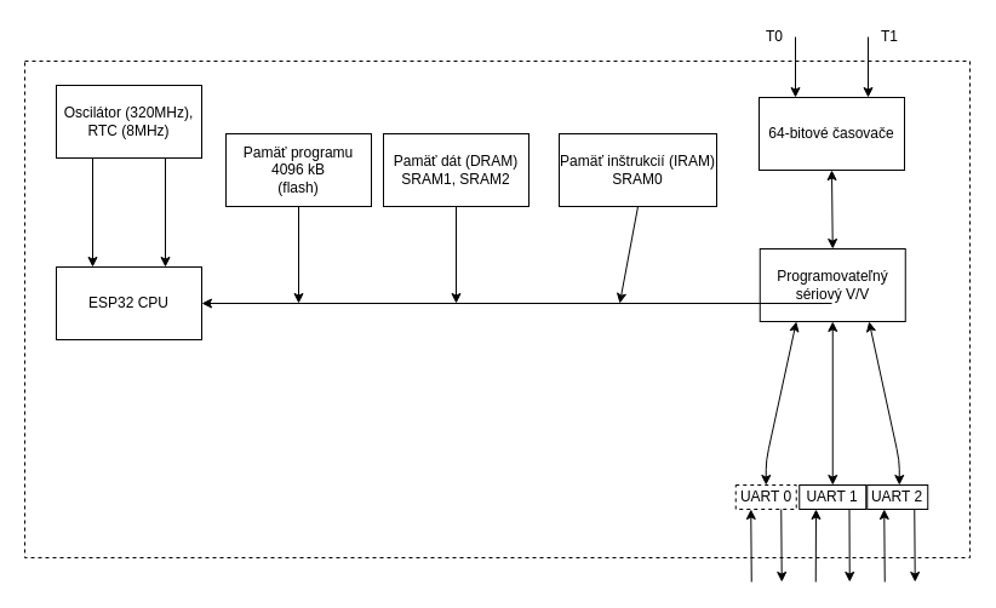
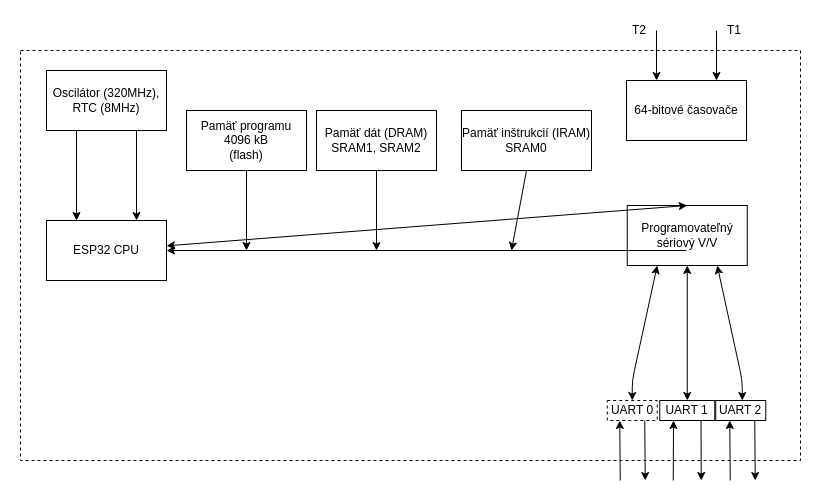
  <mxCell id="0" />
  <mxCell id="1" parent="0" />
  <mxCell id="2" value="" style="rounded=0;whiteSpace=wrap;html=1;dashed=1;" vertex="1" parent="1"><mxGeometry x="20" y="50" width="780" height="410" as="geometry" /></mxCell>
  <mxCell id="3" value="ESP32 CPU" style="rounded=0;whiteSpace=wrap;html=1;gradientColor=none;" vertex="1" parent="1"><mxGeometry x="46" y="220" width="120" height="60" as="geometry" /></mxCell>
  <mxCell id="4" value="Programovateľný sériový V/V" style="rounded=0;whiteSpace=wrap;html=1;gradientColor=none;" vertex="1" parent="1"><mxGeometry x="626.75" y="205" width="120" height="60" as="geometry" /></mxCell>
  <mxCell id="5" value="UART 0" style="rounded=0;whiteSpace=wrap;html=1;gradientColor=none;dashed=1;" vertex="1" parent="1"><mxGeometry x="606.75" y="400" width="50" height="20" as="geometry" /></mxCell>
  <mxCell id="6" value="UART 1" style="rounded=0;whiteSpace=wrap;html=1;gradientColor=none;" vertex="1" parent="1"><mxGeometry x="659.25" y="400" width="55" height="20" as="geometry" /></mxCell>
  <mxCell id="7" value="UART 2" style="rounded=0;whiteSpace=wrap;html=1;gradientColor=none;" vertex="1" parent="1"><mxGeometry x="715.25" y="400" width="50" height="20" as="geometry" /></mxCell>
  <mxCell id="8" value="" style="endArrow=classic;html=1;exitX=0.75;exitY=1;exitDx=0;exitDy=0;" edge="1" parent="1" source="5"><mxGeometry width="50" height="50" relative="1" as="geometry"><mxPoint x="366.75" y="260" as="sourcePoint" /><mxPoint x="644.75" y="480" as="targetPoint" /></mxGeometry></mxCell>
  <mxCell id="9" value="" style="endArrow=classic;html=1;exitX=0.75;exitY=1;exitDx=0;exitDy=0;" edge="1" parent="1" source="6"><mxGeometry width="50" height="50" relative="1" as="geometry"><mxPoint x="366.75" y="260" as="sourcePoint" /><mxPoint x="700.75" y="480" as="targetPoint" /></mxGeometry></mxCell>
  <mxCell id="10" value="" style="endArrow=classic;html=1;exitX=0.75;exitY=1;exitDx=0;exitDy=0;" edge="1" parent="1"><mxGeometry width="50" height="50" relative="1" as="geometry"><mxPoint x="754.25" y="420" as="sourcePoint" /><mxPoint x="754.75" y="480" as="targetPoint" /></mxGeometry></mxCell>
  <mxCell id="11" value="" style="endArrow=classic;startArrow=classic;html=1;exitX=0.5;exitY=0;exitDx=0;exitDy=0;entryX=0.25;entryY=1;entryDx=0;entryDy=0;" edge="1" parent="1" source="5" target="4"><mxGeometry width="50" height="50" relative="1" as="geometry"><mxPoint x="576.75" y="360" as="sourcePoint" /><mxPoint x="626.75" y="310" as="targetPoint" /><Array as="points"><mxPoint x="631.75" y="380" /></Array></mxGeometry></mxCell>
  <mxCell id="12" value="" style="endArrow=classic;startArrow=classic;html=1;exitX=0.5;exitY=0;exitDx=0;exitDy=0;entryX=0.5;entryY=1;entryDx=0;entryDy=0;" edge="1" parent="1" source="6" target="4"><mxGeometry width="50" height="50" relative="1" as="geometry"><mxPoint x="576.75" y="360" as="sourcePoint" /><mxPoint x="626.75" y="310" as="targetPoint" /></mxGeometry></mxCell>
  <mxCell id="13" value="" style="endArrow=classic;startArrow=classic;html=1;exitX=0.5;exitY=0;exitDx=0;exitDy=0;entryX=0.75;entryY=1;entryDx=0;entryDy=0;" edge="1" parent="1" target="4"><mxGeometry width="50" height="50" relative="1" as="geometry"><mxPoint x="741.75" y="400" as="sourcePoint" /><mxPoint x="626.75" y="310" as="targetPoint" /><Array as="points"><mxPoint x="741.75" y="380" /></Array></mxGeometry></mxCell>
  <mxCell id="14" value="" style="endArrow=classic;html=1;entryX=0.25;entryY=1;entryDx=0;entryDy=0;" edge="1" parent="1" target="5"><mxGeometry width="50" height="50" relative="1" as="geometry"><mxPoint x="619.75" y="480" as="sourcePoint" /><mxPoint x="576.75" y="350" as="targetPoint" /></mxGeometry></mxCell>
  <mxCell id="15" value="" style="endArrow=classic;html=1;entryX=0.25;entryY=1;entryDx=0;entryDy=0;" edge="1" parent="1" target="6"><mxGeometry width="50" height="50" relative="1" as="geometry"><mxPoint x="672.75" y="480" as="sourcePoint" /><mxPoint x="629.25" y="430" as="targetPoint" /></mxGeometry></mxCell>
  <mxCell id="16" value="" style="endArrow=classic;html=1;entryX=0.25;entryY=1;entryDx=0;entryDy=0;" edge="1" parent="1"><mxGeometry width="50" height="50" relative="1" as="geometry"><mxPoint x="729.75" y="480" as="sourcePoint" /><mxPoint x="729.25" y="420" as="targetPoint" /></mxGeometry></mxCell>
  <mxCell id="17" value="Oscilátor (320MHz), RTC (8MHz)" style="rounded=0;whiteSpace=wrap;html=1;gradientColor=none;" vertex="1" parent="1"><mxGeometry x="46" y="70" width="120" height="60" as="geometry" /></mxCell>
  <mxCell id="18" value="" style="endArrow=classic;html=1;exitX=0.25;exitY=1;exitDx=0;exitDy=0;entryX=0.25;entryY=0;entryDx=0;entryDy=0;" edge="1" parent="1" source="17" target="3"><mxGeometry width="50" height="50" relative="1" as="geometry"><mxPoint x="536" y="300" as="sourcePoint" /><mxPoint x="586" y="250" as="targetPoint" /></mxGeometry></mxCell>
  <mxCell id="19" value="" style="endArrow=classic;html=1;exitX=0.75;exitY=1;exitDx=0;exitDy=0;entryX=0.75;entryY=0;entryDx=0;entryDy=0;" edge="1" parent="1" source="17" target="3"><mxGeometry width="50" height="50" relative="1" as="geometry"><mxPoint x="536" y="300" as="sourcePoint" /><mxPoint x="586" y="250" as="targetPoint" /></mxGeometry></mxCell>
  <mxCell id="20" value="64-bitové časovače" style="rounded=0;whiteSpace=wrap;html=1;gradientColor=none;" vertex="1" parent="1"><mxGeometry x="626" y="80" width="120" height="60" as="geometry" /></mxCell>
  <mxCell id="21" value="" style="endArrow=classic;html=1;entryX=0.25;entryY=0;entryDx=0;entryDy=0;" edge="1" parent="1" target="20"><mxGeometry width="50" height="50" relative="1" as="geometry"><mxPoint x="656" y="30" as="sourcePoint" /><mxPoint x="586" y="250" as="targetPoint" /></mxGeometry></mxCell>
  <mxCell id="22" value="" style="endArrow=classic;html=1;entryX=0.75;entryY=0;entryDx=0;entryDy=0;" edge="1" parent="1" target="20"><mxGeometry width="50" height="50" relative="1" as="geometry"><mxPoint x="716" y="30" as="sourcePoint" /><mxPoint x="666" y="90" as="targetPoint" /></mxGeometry></mxCell>
  <mxCell id="23" value="Pamäť programu&lt;br&gt;4096 kB&lt;br&gt;(flash)" style="rounded=0;whiteSpace=wrap;html=1;gradientColor=none;" vertex="1" parent="1"><mxGeometry x="186" y="110" width="120" height="60" as="geometry" /></mxCell>
- <mxCell id="24" value="" style="endArrow=classic;startArrow=classic;html=1;entryX=0.5;entryY=1;entryDx=0;entryDy=0;exitX=0.5;exitY=0;exitDx=0;exitDy=0;" edge="1" parent="1" source="4" target="20"><mxGeometry width="50" height="50" relative="1" as="geometry"><mxPoint x="536" y="280" as="sourcePoint" /><mxPoint x="586" y="230" as="targetPoint" /></mxGeometry></mxCell>
+ <mxCell id="24" value="" style="endArrow=classic;startArrow=classic;html=1;exitX=0.5;exitY=0;exitDx=0;exitDy=0;" edge="1" parent="1" source="4" target="3"><mxGeometry width="50" height="50" relative="1" as="geometry"><mxPoint x="536" y="280" as="sourcePoint" /><mxPoint x="586" y="230" as="targetPoint" /></mxGeometry></mxCell>
  <mxCell id="25" value="" style="endArrow=classic;html=1;entryX=1;entryY=0.5;entryDx=0;entryDy=0;" edge="1" parent="1" target="3"><mxGeometry width="50" height="50" relative="1" as="geometry"><mxPoint x="686" y="250" as="sourcePoint" /><mxPoint x="586" y="230" as="targetPoint" /></mxGeometry></mxCell>
  <mxCell id="26" value="Pamäť dát (DRAM)&lt;br&gt;SRAM1, SRAM2" style="rounded=0;whiteSpace=wrap;html=1;gradientColor=none;" vertex="1" parent="1"><mxGeometry x="316" y="110" width="120" height="60" as="geometry" /></mxCell>
  <mxCell id="27" value="Pamäť inštrukcií (IRAM)&lt;br&gt;SRAM0" style="rounded=0;whiteSpace=wrap;html=1;gradientColor=none;" vertex="1" parent="1"><mxGeometry x="461" y="110" width="130" height="60" as="geometry" /></mxCell>
  <mxCell id="28" value="" style="endArrow=classic;html=1;exitX=0.5;exitY=1;exitDx=0;exitDy=0;" edge="1" parent="1" source="23"><mxGeometry width="50" height="50" relative="1" as="geometry"><mxPoint x="536" y="270" as="sourcePoint" /><mxPoint x="246" y="250" as="targetPoint" /></mxGeometry></mxCell>
  <mxCell id="29" value="" style="endArrow=classic;html=1;exitX=0.5;exitY=1;exitDx=0;exitDy=0;" edge="1" parent="1" source="26"><mxGeometry width="50" height="50" relative="1" as="geometry"><mxPoint x="256" y="180" as="sourcePoint" /><mxPoint x="376" y="250" as="targetPoint" /></mxGeometry></mxCell>
  <mxCell id="30" value="" style="endArrow=classic;html=1;exitX=0.5;exitY=1;exitDx=0;exitDy=0;" edge="1" parent="1" source="27"><mxGeometry width="50" height="50" relative="1" as="geometry"><mxPoint x="386" y="180" as="sourcePoint" /><mxPoint x="511" y="250" as="targetPoint" /></mxGeometry></mxCell>
- <mxCell id="31" value="T0" style="text;html=1;strokeColor=none;fillColor=none;align=center;verticalAlign=middle;whiteSpace=wrap;rounded=0;" vertex="1" parent="1"><mxGeometry x="619.25" y="20" width="40" height="20" as="geometry" /></mxCell>
+ <mxCell id="31" value="T2" style="text;html=1;strokeColor=none;fillColor=none;align=center;verticalAlign=middle;whiteSpace=wrap;rounded=0;" vertex="1" parent="1"><mxGeometry x="619.25" y="20" width="40" height="20" as="geometry" /></mxCell>
  <mxCell id="32" value="T1" style="text;html=1;strokeColor=none;fillColor=none;align=center;verticalAlign=middle;whiteSpace=wrap;rounded=0;" vertex="1" parent="1"><mxGeometry x="714.25" y="20" width="40" height="20" as="geometry" /></mxCell>
